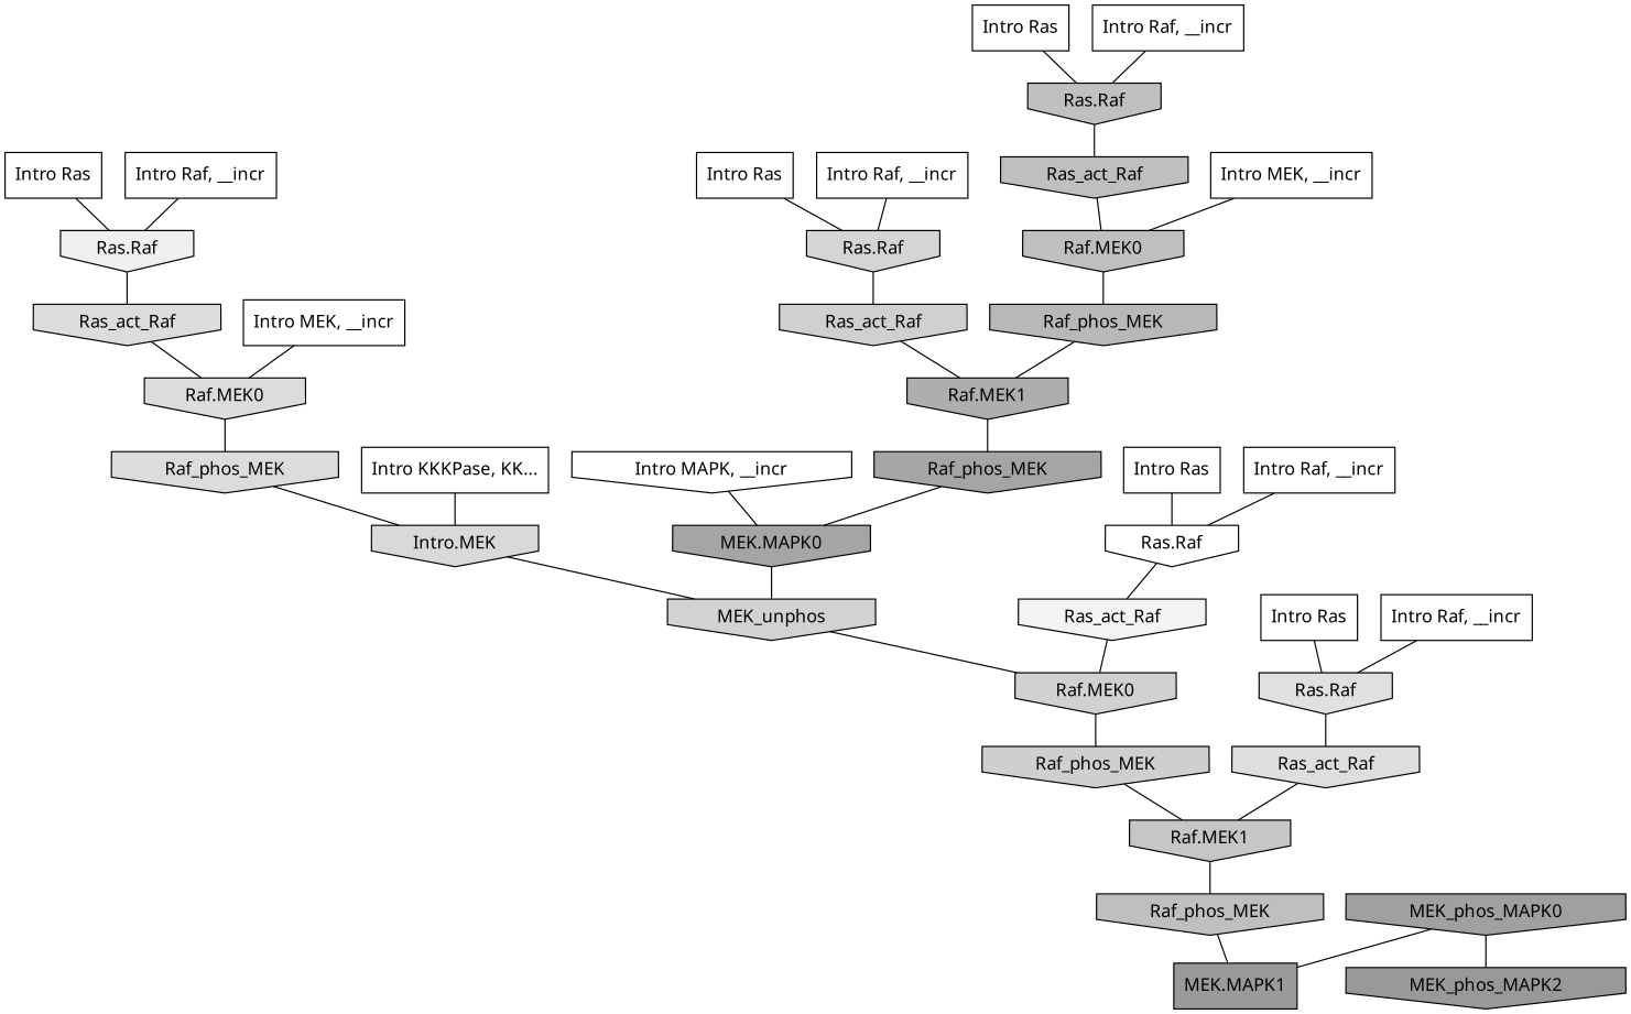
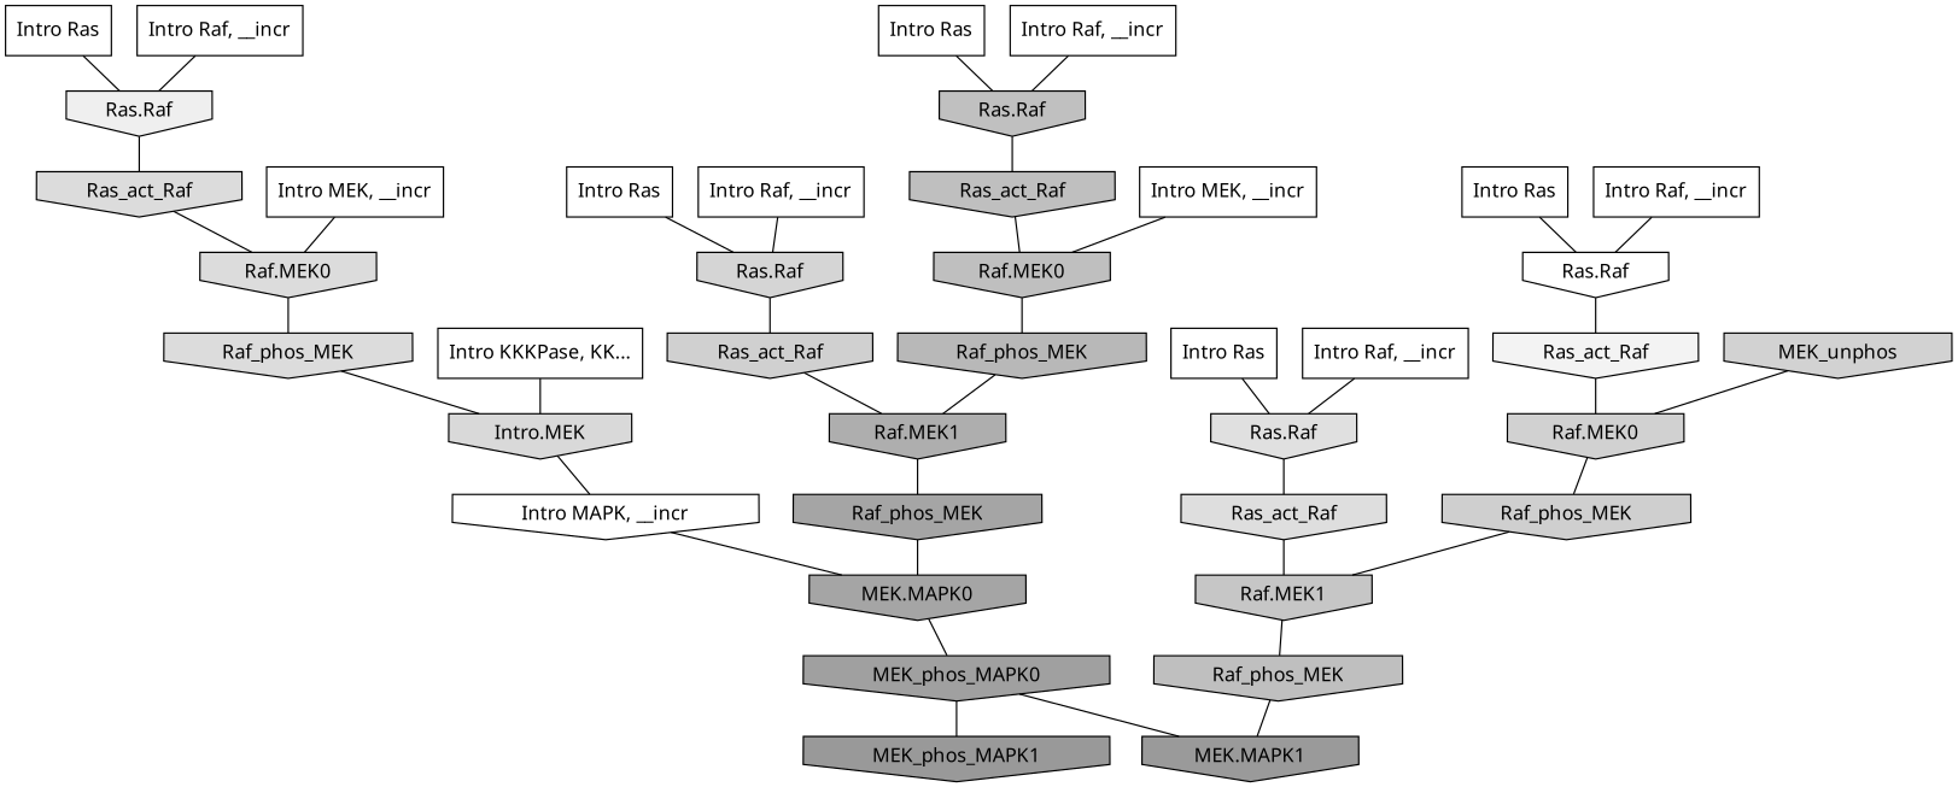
  digraph {
    rankdir=TB
    ranksep=0.30
    node [fillcolor="0.000 0.000 1.000" fontname="CMU Serif" shape=invhouse style=filled]
    edge [color="0.000 0.000 0.000" dir=none fontname="CMU Serif"]
    n1 [label="Intro Ras" shape=rectangle]
    n2 [fillcolor="0.000 0.000 0.934" label="Ras.Raf"]
    n3 [fillcolor="0.000 0.000 0.862" label=Ras_act_Raf]
    n4 [label="Intro Ras" shape=rectangle]
    n5 [fillcolor="0.000 0.000 0.834" label="Ras.Raf"]
    n6 [fillcolor="0.000 0.000 0.814" label=Ras_act_Raf]
    n7 [label="Intro Ras" shape=rectangle]
    n8 [label="Ras.Raf"]
    n9 [fillcolor="0.000 0.000 0.951" label=Ras_act_Raf]
    n10 [label="Intro Ras" shape=rectangle]
    n11 [fillcolor="0.000 0.000 0.877" label="Ras.Raf"]
    n12 [fillcolor="0.000 0.000 0.871" label=Ras_act_Raf]
    n13 [label="Intro Ras" shape=rectangle]
    n14 [fillcolor="0.000 0.000 0.752" label="Ras.Raf"]
    n15 [fillcolor="0.000 0.000 0.749" label=Ras_act_Raf]
    n16 [label="Intro Raf, __incr" shape=rectangle]
    n17 [label="Intro Raf, __incr" shape=rectangle]
    n18 [label="Intro Raf, __incr" shape=rectangle]
    n19 [label="Intro Raf, __incr" shape=rectangle]
    n20 [label="Intro Raf, __incr" shape=rectangle]
    n21 [label="Intro MEK, __incr" shape=rectangle]
    n22 [fillcolor="0.000 0.000 0.749" label="Raf.MEK0"]
    n23 [fillcolor="0.000 0.000 0.721" label=Raf_phos_MEK]
    n24 [label="Intro MEK, __incr" shape=rectangle]
    n25 [fillcolor="0.000 0.000 0.862" label="Raf.MEK0"]
    n26 [fillcolor="0.000 0.000 0.861" label=Raf_phos_MEK]
    n27 [label="Intro MAPK, __incr"]
    n28 [fillcolor="0.000 0.000 0.647" label="MEK.MAPK0"]
    n29 [fillcolor="0.000 0.000 0.627" label=MEK_phos_MAPK0]
    n30 [label="Intro KKKPase, KK..." shape=rectangle]
    n31 [fillcolor="0.000 0.000 0.849" label="Intro.MEK"]
    n32 [fillcolor="0.000 0.000 0.823" label=MEK_unphos]
    n33 [fillcolor="0.000 0.000 0.817" label="Raf.MEK0"]
    n34 [fillcolor="0.000 0.000 0.810" label=Raf_phos_MEK]
    n35 [fillcolor="0.000 0.000 0.774" label="Raf.MEK1"]
    n36 [fillcolor="0.000 0.000 0.749" label=Raf_phos_MEK]
    n37 [fillcolor="0.000 0.000 0.682" label="Raf.MEK1"]
    n38 [fillcolor="0.000 0.000 0.647" label=Raf_phos_MEK]
-   n39 [fillcolor="0.000 0.000 0.602" label="MEK.MAPK1" shape=box]
-   n40 [fillcolor="0.000 0.000 0.600" label=MEK_phos_MAPK2]
+   n39 [fillcolor="0.000 0.000 0.602" label="MEK.MAPK1"]
+   n40 [fillcolor="0.000 0.000 0.600" label=MEK_phos_MAPK1]
    n1 -> n2
    n2 -> n3
    n3 -> n25
    n4 -> n5
    n5 -> n6
    n6 -> n37
    n7 -> n8
    n8 -> n9
    n9 -> n33
    n10 -> n11
    n11 -> n12
    n12 -> n35
    n13 -> n14
    n14 -> n15
    n15 -> n22
    n16 -> n2
    n17 -> n11
    n18 -> n14
    n19 -> n5
    n20 -> n8
    n21 -> n22
    n22 -> n23
    n23 -> n37
    n24 -> n25
    n25 -> n26
    n26 -> n31
    n27 -> n28
-   n28 -> n32
+   n28 -> n29
    n29 -> n39
    n29 -> n40
    n30 -> n31
-   n31 -> n32
+   n31 -> n27
    n32 -> n33
    n33 -> n34
    n34 -> n35
    n35 -> n36
    n36 -> n39
    n37 -> n38
    n38 -> n28
  }
